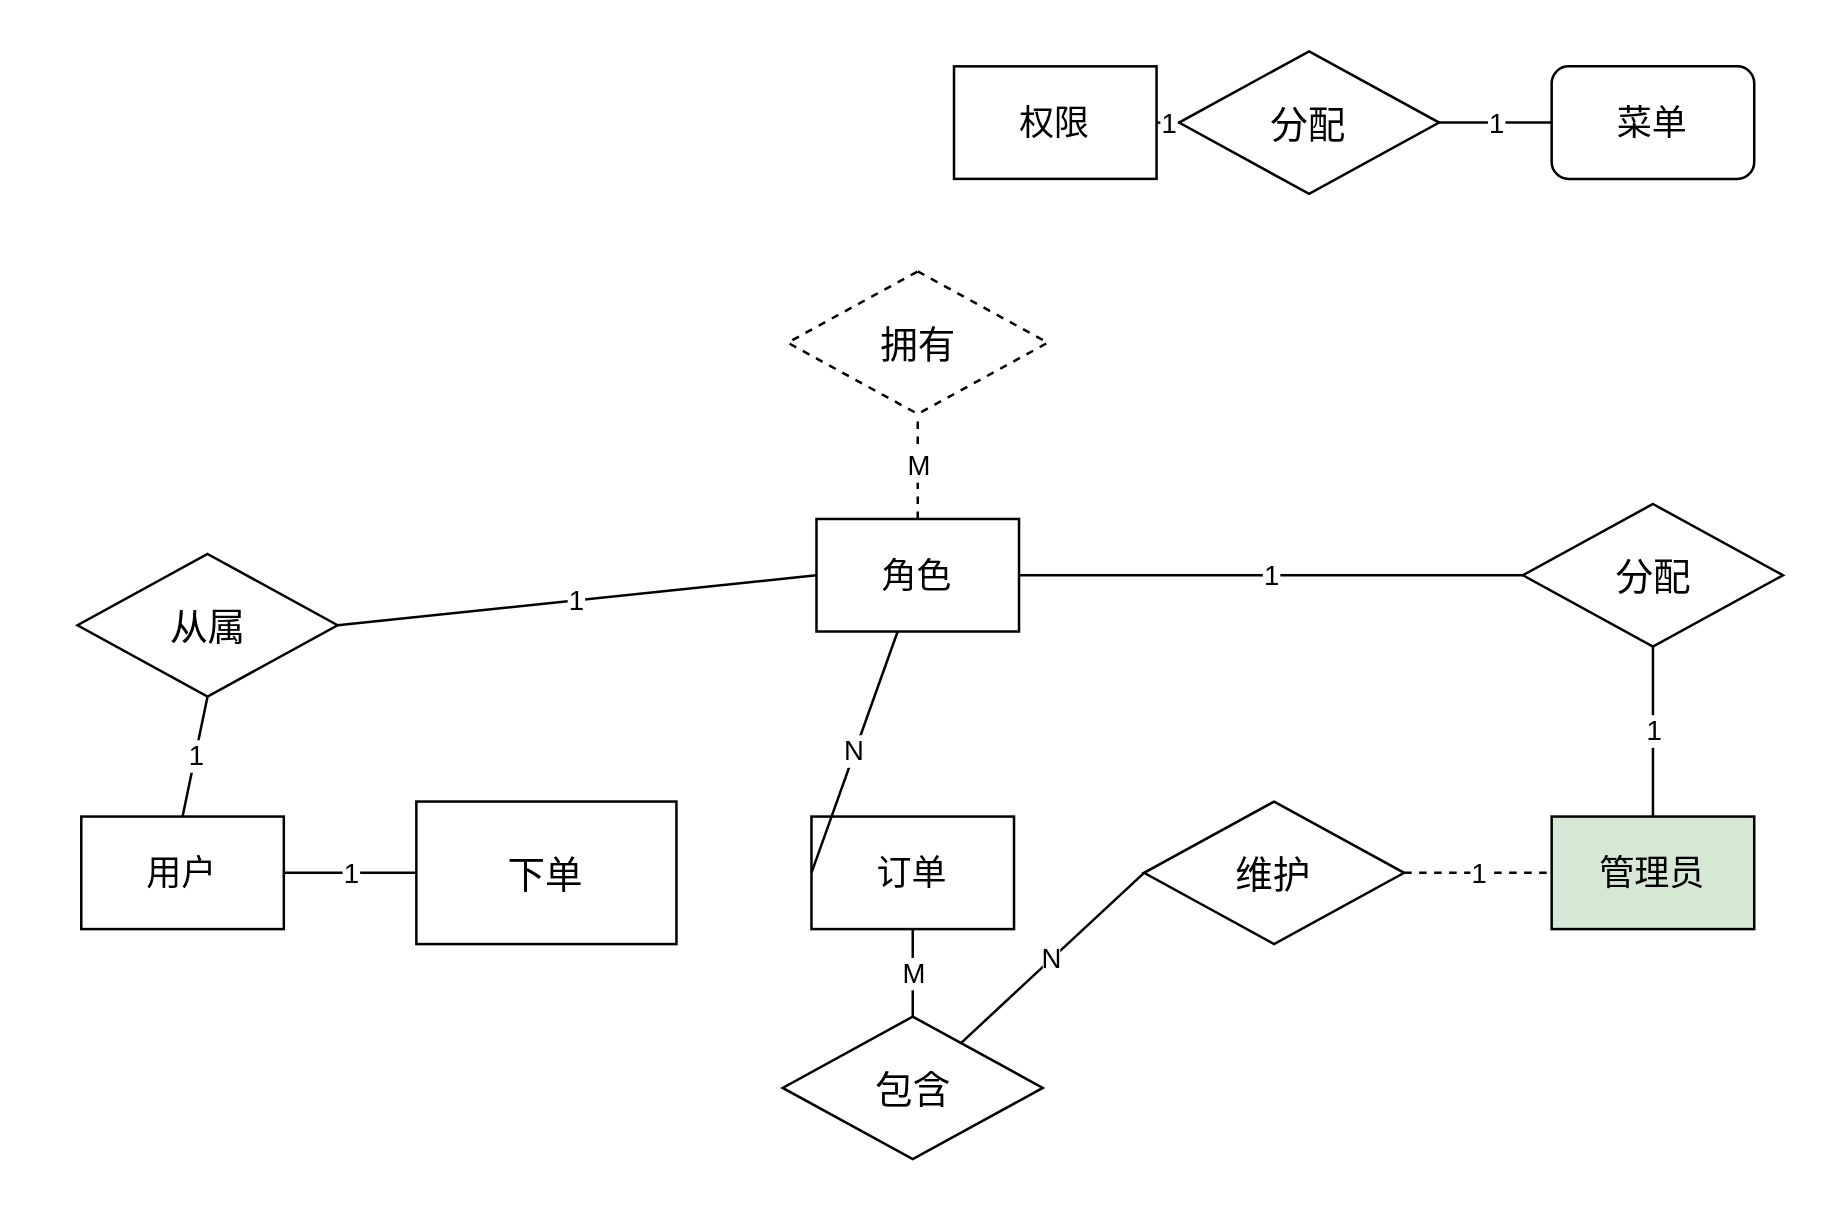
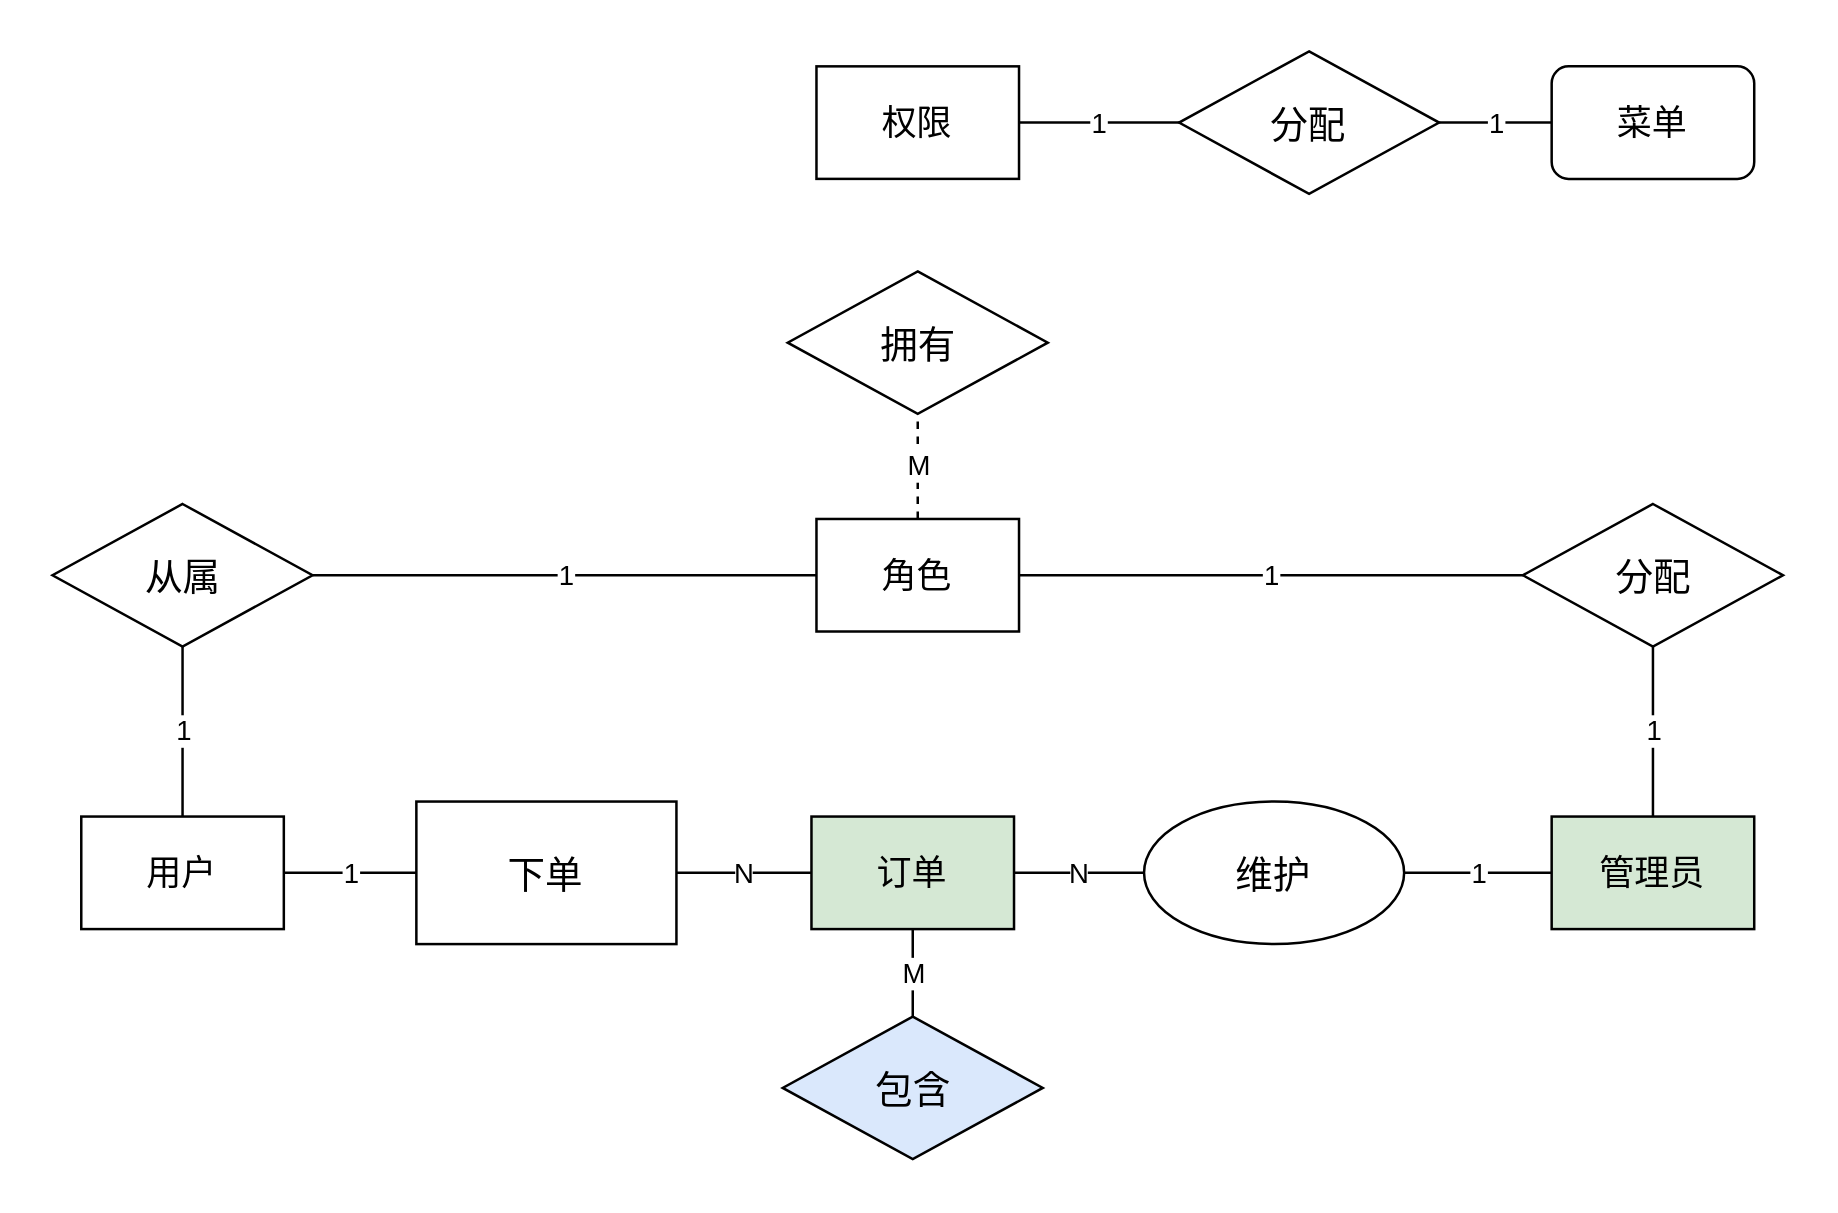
  <mxCell id="0" />
  <mxCell id="1" parent="0" />
  <mxCell id="2" value="用户" style="rounded=0;whiteSpace=wrap;html=1;fontSize=14;" vertex="1" parent="1"><mxGeometry x="32" y="326" width="81" height="45" as="geometry" /></mxCell>
  <mxCell id="3" value="管理员" style="rounded=0;whiteSpace=wrap;html=1;fontSize=14;fillColor=#d5e8d4;" vertex="1" parent="1"><mxGeometry x="620" y="326" width="81" height="45" as="geometry" /></mxCell>
- <mxCell id="4" value="订单" style="rounded=0;whiteSpace=wrap;html=1;fontSize=14;" vertex="1" parent="1"><mxGeometry x="324" y="326" width="81" height="45" as="geometry" /></mxCell>
+ <mxCell id="4" value="订单" style="rounded=0;whiteSpace=wrap;html=1;fontSize=14;fillColor=#d5e8d4;" vertex="1" parent="1"><mxGeometry x="324" y="326" width="81" height="45" as="geometry" /></mxCell>
  <mxCell id="5" value="角色" style="rounded=0;whiteSpace=wrap;html=1;fontSize=14;" vertex="1" parent="1"><mxGeometry x="326" y="207" width="81" height="45" as="geometry" /></mxCell>
- <mxCell id="6" value="权限" style="rounded=0;whiteSpace=wrap;html=1;fontSize=14;" vertex="1" parent="1"><mxGeometry x="381" y="26" width="81" height="45" as="geometry" /></mxCell>
+ <mxCell id="6" value="权限" style="rounded=0;whiteSpace=wrap;html=1;fontSize=14;" vertex="1" parent="1"><mxGeometry x="326" y="26" width="81" height="45" as="geometry" /></mxCell>
  <mxCell id="7" value="菜单" style="whiteSpace=wrap;html=1;fontSize=14;rounded=1;" vertex="1" parent="1"><mxGeometry x="620" y="26" width="81" height="45" as="geometry" /></mxCell>
  <mxCell id="8" value="分配" style="rhombus;whiteSpace=wrap;html=1;fontSize=15;" vertex="1" parent="1"><mxGeometry x="608.5" y="201" width="104" height="57" as="geometry" /></mxCell>
- <mxCell id="9" value="拥有" style="rhombus;whiteSpace=wrap;html=1;fontSize=15;dashed=1;" vertex="1" parent="1"><mxGeometry x="314.5" y="108" width="104" height="57" as="geometry" /></mxCell>
+ <mxCell id="9" value="拥有" style="rhombus;whiteSpace=wrap;html=1;fontSize=15;" vertex="1" parent="1"><mxGeometry x="314.5" y="108" width="104" height="57" as="geometry" /></mxCell>
  <mxCell id="10" value="分配" style="rhombus;whiteSpace=wrap;html=1;fontSize=15;" vertex="1" parent="1"><mxGeometry x="471" y="20" width="104" height="57" as="geometry" /></mxCell>
- <mxCell id="11" value="包含" style="rhombus;whiteSpace=wrap;html=1;fontSize=15;" vertex="1" parent="1"><mxGeometry x="312.5" y="406" width="104" height="57" as="geometry" /></mxCell>
+ <mxCell id="11" value="包含" style="rhombus;whiteSpace=wrap;html=1;fontSize=15;fillColor=#dae8fc;" vertex="1" parent="1"><mxGeometry x="312.5" y="406" width="104" height="57" as="geometry" /></mxCell>
  <mxCell id="12" value="下单" style="whiteSpace=wrap;html=1;fontSize=15;rounded=0;" vertex="1" parent="1"><mxGeometry x="166" y="320" width="104" height="57" as="geometry" /></mxCell>
- <mxCell id="13" value="维护" style="rhombus;whiteSpace=wrap;html=1;fontSize=15;" vertex="1" parent="1"><mxGeometry x="457" y="320" width="104" height="57" as="geometry" /></mxCell>
+ <mxCell id="13" value="维护" style="ellipse;whiteSpace=wrap;html=1;fontSize=15;" vertex="1" parent="1"><mxGeometry x="457" y="320" width="104" height="57" as="geometry" /></mxCell>
  <mxCell id="14" value="1" style="endArrow=none;html=1;rounded=0;exitX=1;exitY=0.5;exitDx=0;exitDy=0;entryX=0;entryY=0.5;entryDx=0;entryDy=0;" edge="1" parent="1" source="2" target="12"><mxGeometry width="50" height="50" relative="1" as="geometry"><mxPoint x="355" y="369" as="sourcePoint" /><mxPoint x="405" y="319" as="targetPoint" /></mxGeometry></mxCell>
- <mxCell id="15" value="N" style="endArrow=none;html=1;rounded=0;exitX=0;exitY=0.5;exitDx=0;exitDy=0;" edge="1" parent="1" source="4" target="5"><mxGeometry width="50" height="50" relative="1" as="geometry"><mxPoint x="123" y="359" as="sourcePoint" /><mxPoint x="176" y="359" as="targetPoint" /></mxGeometry></mxCell>
- <mxCell id="16" value="N" style="endArrow=none;html=1;rounded=0;exitX=0;exitY=0.5;exitDx=0;exitDy=0;" edge="1" parent="1" source="13" target="11"><mxGeometry width="50" height="50" relative="1" as="geometry"><mxPoint x="123" y="359" as="sourcePoint" /><mxPoint x="176" y="359" as="targetPoint" /></mxGeometry></mxCell>
- <mxCell id="17" value="1" style="endArrow=none;html=1;rounded=0;exitX=1;exitY=0.5;exitDx=0;exitDy=0;entryX=0;entryY=0.5;entryDx=0;entryDy=0;dashed=1;" edge="1" parent="1" source="13" target="3"><mxGeometry width="50" height="50" relative="1" as="geometry"><mxPoint x="133" y="369" as="sourcePoint" /><mxPoint x="186" y="369" as="targetPoint" /></mxGeometry></mxCell>
+ <mxCell id="15" value="N" style="endArrow=none;html=1;rounded=0;exitX=0;exitY=0.5;exitDx=0;exitDy=0;entryX=1;entryY=0.5;entryDx=0;entryDy=0;" edge="1" parent="1" source="4" target="12"><mxGeometry width="50" height="50" relative="1" as="geometry"><mxPoint x="123" y="359" as="sourcePoint" /><mxPoint x="176" y="359" as="targetPoint" /></mxGeometry></mxCell>
+ <mxCell id="16" value="N" style="endArrow=none;html=1;rounded=0;exitX=0;exitY=0.5;exitDx=0;exitDy=0;entryX=1;entryY=0.5;entryDx=0;entryDy=0;" edge="1" parent="1" source="13" target="4"><mxGeometry width="50" height="50" relative="1" as="geometry"><mxPoint x="123" y="359" as="sourcePoint" /><mxPoint x="176" y="359" as="targetPoint" /></mxGeometry></mxCell>
+ <mxCell id="17" value="1" style="endArrow=none;html=1;rounded=0;exitX=1;exitY=0.5;exitDx=0;exitDy=0;entryX=0;entryY=0.5;entryDx=0;entryDy=0;" edge="1" parent="1" source="13" target="3"><mxGeometry width="50" height="50" relative="1" as="geometry"><mxPoint x="133" y="369" as="sourcePoint" /><mxPoint x="186" y="369" as="targetPoint" /></mxGeometry></mxCell>
  <mxCell id="18" value="M" style="endArrow=none;html=1;rounded=0;exitX=0.5;exitY=1;exitDx=0;exitDy=0;entryX=0.5;entryY=0;entryDx=0;entryDy=0;" edge="1" parent="1" source="4" target="11"><mxGeometry width="50" height="50" relative="1" as="geometry"><mxPoint x="344" y="369" as="sourcePoint" /><mxPoint x="290" y="369" as="targetPoint" /></mxGeometry></mxCell>
- <mxCell id="19" value="从属" style="rhombus;whiteSpace=wrap;html=1;fontSize=15;" vertex="1" parent="1"><mxGeometry x="30.5" y="221" width="104" height="57" as="geometry" /></mxCell>
+ <mxCell id="19" value="从属" style="rhombus;whiteSpace=wrap;html=1;fontSize=15;" vertex="1" parent="1"><mxGeometry x="20.5" y="201" width="104" height="57" as="geometry" /></mxCell>
  <mxCell id="20" value="1" style="endArrow=none;html=1;rounded=0;exitX=0.5;exitY=0;exitDx=0;exitDy=0;entryX=0.5;entryY=1;entryDx=0;entryDy=0;" edge="1" parent="1" source="2" target="19"><mxGeometry width="50" height="50" relative="1" as="geometry"><mxPoint x="123" y="359" as="sourcePoint" /><mxPoint x="176" y="359" as="targetPoint" /></mxGeometry></mxCell>
  <mxCell id="21" value="1" style="endArrow=none;html=1;rounded=0;exitX=1;exitY=0.5;exitDx=0;exitDy=0;entryX=0;entryY=0.5;entryDx=0;entryDy=0;" edge="1" parent="1" source="19" target="5"><mxGeometry width="50" height="50" relative="1" as="geometry"><mxPoint x="133" y="369" as="sourcePoint" /><mxPoint x="186" y="369" as="targetPoint" /></mxGeometry></mxCell>
  <mxCell id="22" value="1" style="endArrow=none;html=1;rounded=0;exitX=0;exitY=0.5;exitDx=0;exitDy=0;entryX=1;entryY=0.5;entryDx=0;entryDy=0;" edge="1" parent="1" source="8" target="5"><mxGeometry width="50" height="50" relative="1" as="geometry"><mxPoint x="143" y="379" as="sourcePoint" /><mxPoint x="196" y="379" as="targetPoint" /></mxGeometry></mxCell>
  <mxCell id="23" value="1" style="endArrow=none;html=1;rounded=0;exitX=0.5;exitY=0;exitDx=0;exitDy=0;entryX=0.5;entryY=1;entryDx=0;entryDy=0;" edge="1" parent="1" source="3" target="8"><mxGeometry width="50" height="50" relative="1" as="geometry"><mxPoint x="153" y="389" as="sourcePoint" /><mxPoint x="206" y="389" as="targetPoint" /></mxGeometry></mxCell>
  <mxCell id="24" value="M" style="endArrow=none;html=1;rounded=0;exitX=0.5;exitY=0;exitDx=0;exitDy=0;entryX=0.5;entryY=1;entryDx=0;entryDy=0;dashed=1;" edge="1" parent="1" source="5" target="9"><mxGeometry width="50" height="50" relative="1" as="geometry"><mxPoint x="375" y="381" as="sourcePoint" /><mxPoint x="375" y="416" as="targetPoint" /></mxGeometry></mxCell>
  <mxCell id="25" value="1" style="endArrow=none;html=1;rounded=0;exitX=1;exitY=0.5;exitDx=0;exitDy=0;entryX=0;entryY=0.5;entryDx=0;entryDy=0;" edge="1" parent="1" source="6" target="10"><mxGeometry width="50" height="50" relative="1" as="geometry"><mxPoint x="619" y="240" as="sourcePoint" /><mxPoint x="470" y="56" as="targetPoint" /></mxGeometry></mxCell>
  <mxCell id="26" value="1" style="endArrow=none;html=1;rounded=0;exitX=1;exitY=0.5;exitDx=0;exitDy=0;entryX=0;entryY=0.5;entryDx=0;entryDy=0;" edge="1" parent="1" source="10" target="7"><mxGeometry width="50" height="50" relative="1" as="geometry"><mxPoint x="629" y="250" as="sourcePoint" /><mxPoint x="427" y="250" as="targetPoint" /></mxGeometry></mxCell>
